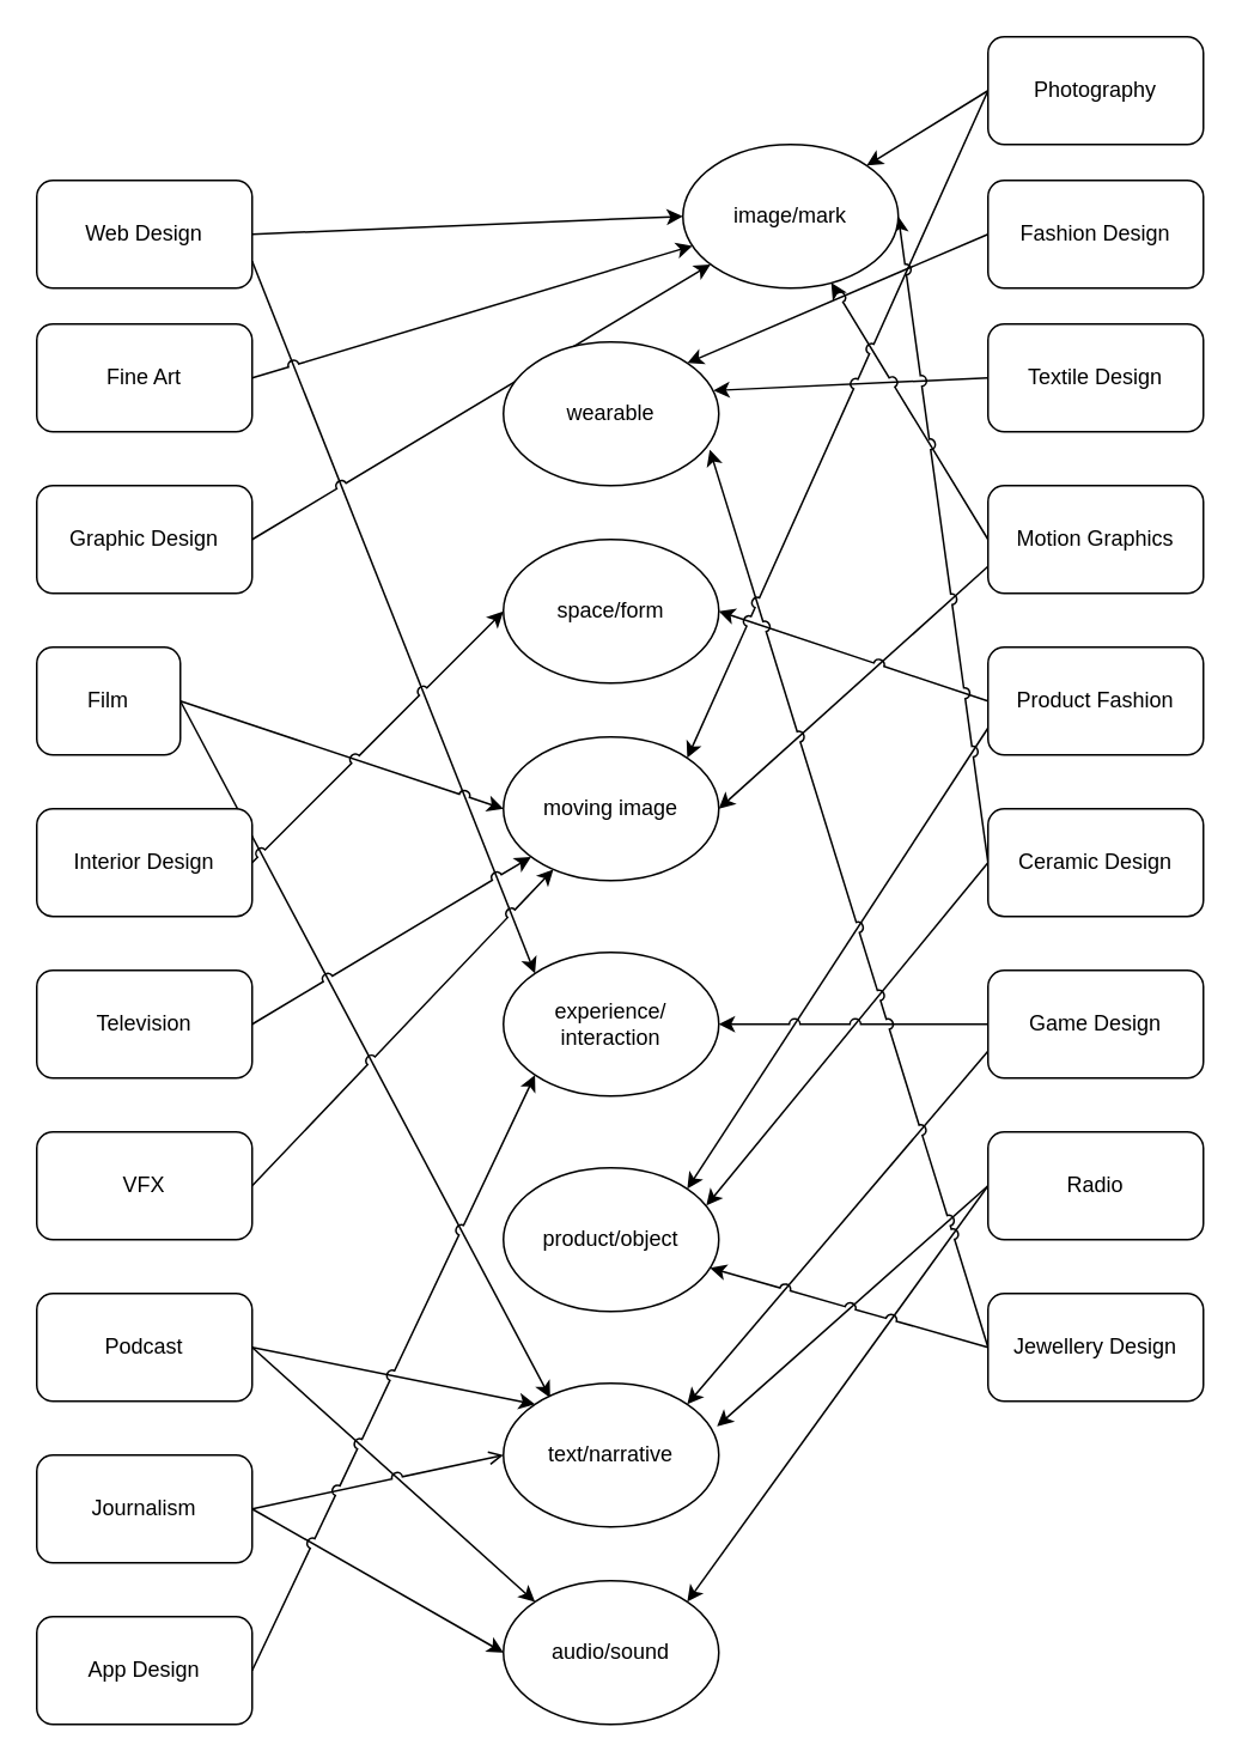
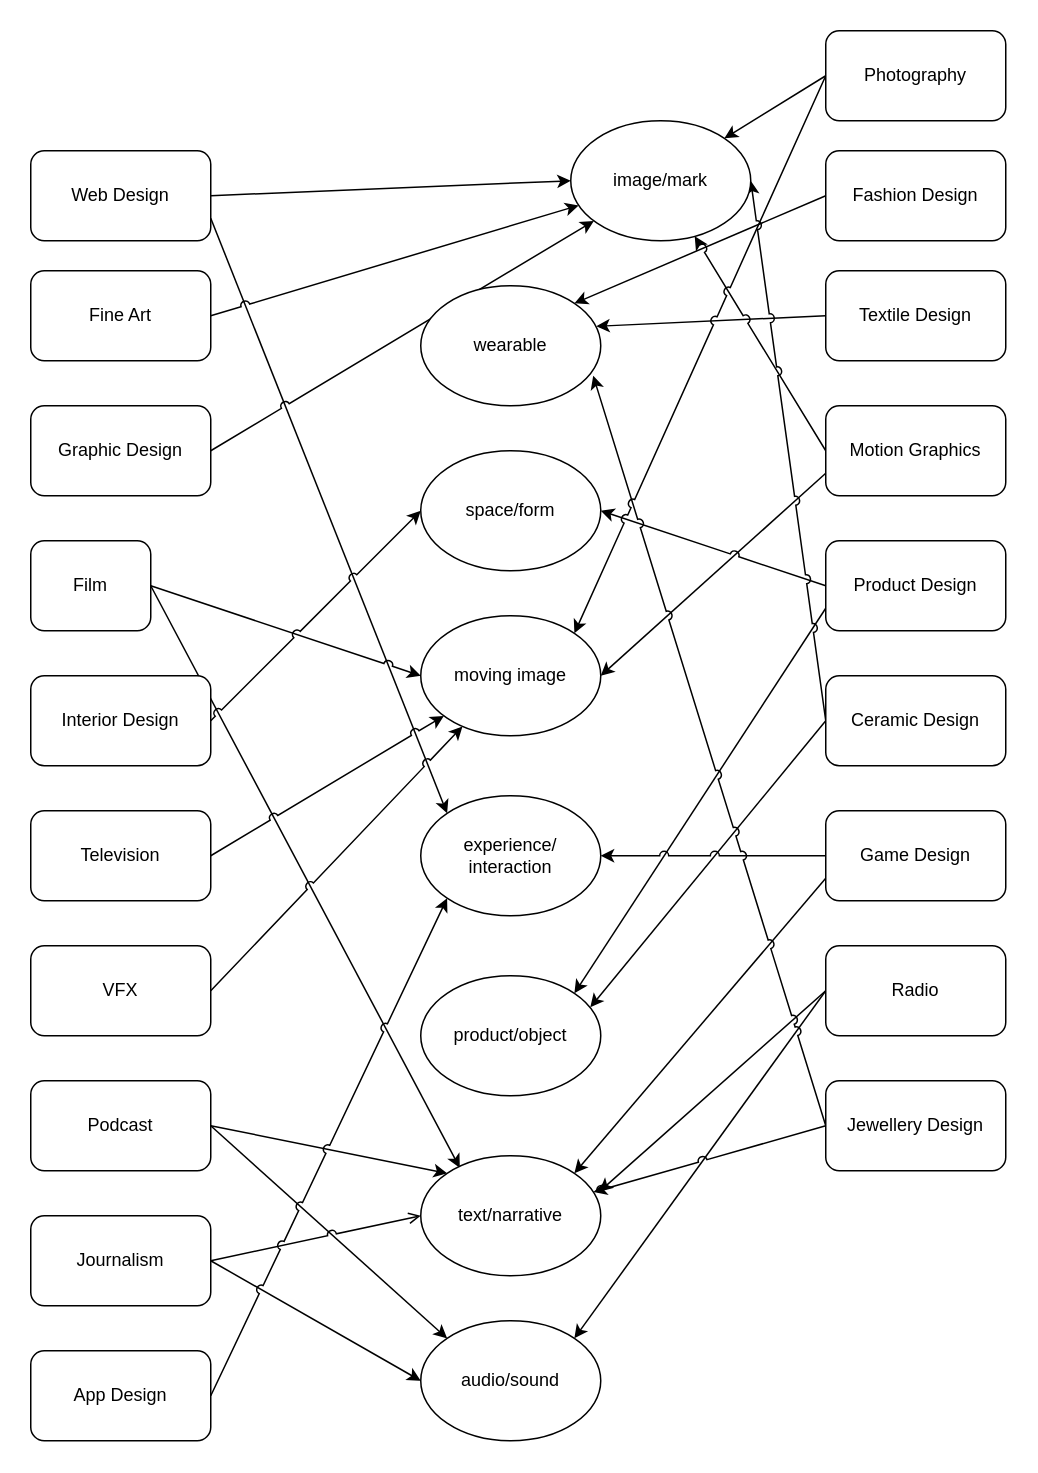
  <mxCell id="0" />
  <mxCell id="1" parent="0" />
  <mxCell id="2" style="rounded=0;orthogonalLoop=1;jettySize=auto;html=1;exitX=1;exitY=0.5;exitDx=0;exitDy=0;entryX=0;entryY=0.5;entryDx=0;entryDy=0;fontSize=12;jumpStyle=arc;" edge="1" parent="1" source="4" target="51"><mxGeometry relative="1" as="geometry" /></mxCell>
  <mxCell id="3" style="edgeStyle=none;rounded=0;orthogonalLoop=1;jettySize=auto;html=1;exitX=1;exitY=0.75;exitDx=0;exitDy=0;entryX=0;entryY=0;entryDx=0;entryDy=0;fontSize=12;jumpStyle=arc;" edge="1" parent="1" source="4" target="55"><mxGeometry relative="1" as="geometry" /></mxCell>
  <mxCell id="4" value="Web Design" style="rounded=1;whiteSpace=wrap;html=1;" vertex="1" parent="1"><mxGeometry x="20" y="100" width="120" height="60" as="geometry" /></mxCell>
  <mxCell id="5" style="edgeStyle=none;rounded=0;orthogonalLoop=1;jettySize=auto;html=1;exitX=1;exitY=0.5;exitDx=0;exitDy=0;fontSize=12;jumpStyle=arc;" edge="1" parent="1" source="6" target="51"><mxGeometry relative="1" as="geometry" /></mxCell>
  <mxCell id="6" value="Fine Art" style="rounded=1;whiteSpace=wrap;html=1;" vertex="1" parent="1"><mxGeometry x="20" y="180" width="120" height="60" as="geometry" /></mxCell>
  <mxCell id="7" style="edgeStyle=none;rounded=0;orthogonalLoop=1;jettySize=auto;html=1;exitX=1;exitY=0.5;exitDx=0;exitDy=0;fontSize=12;jumpStyle=arc;" edge="1" parent="1" source="8" target="51"><mxGeometry relative="1" as="geometry" /></mxCell>
  <mxCell id="8" value="Graphic Design" style="rounded=1;whiteSpace=wrap;html=1;" vertex="1" parent="1"><mxGeometry x="20" y="270" width="120" height="60" as="geometry" /></mxCell>
  <mxCell id="9" style="edgeStyle=none;rounded=0;jumpStyle=arc;orthogonalLoop=1;jettySize=auto;html=1;exitX=1;exitY=0.5;exitDx=0;exitDy=0;entryX=0;entryY=0.5;entryDx=0;entryDy=0;fontSize=12;" edge="1" parent="1" source="11" target="54"><mxGeometry relative="1" as="geometry" /></mxCell>
  <mxCell id="10" style="edgeStyle=none;rounded=0;jumpStyle=arc;orthogonalLoop=1;jettySize=auto;html=1;exitX=1;exitY=0.5;exitDx=0;exitDy=0;entryX=0.217;entryY=0.1;entryDx=0;entryDy=0;entryPerimeter=0;fontSize=12;" edge="1" parent="1" source="11" target="57"><mxGeometry relative="1" as="geometry" /></mxCell>
  <mxCell id="11" value="Film" style="rounded=1;whiteSpace=wrap;html=1;" vertex="1" parent="1"><mxGeometry x="20" y="360" width="80" height="60" as="geometry" /></mxCell>
  <mxCell id="12" style="edgeStyle=none;rounded=0;jumpStyle=arc;orthogonalLoop=1;jettySize=auto;html=1;exitX=1;exitY=0.5;exitDx=0;exitDy=0;entryX=0;entryY=0.5;entryDx=0;entryDy=0;fontSize=12;" edge="1" parent="1" source="13" target="53"><mxGeometry relative="1" as="geometry" /></mxCell>
  <mxCell id="13" value="Interior Design" style="rounded=1;whiteSpace=wrap;html=1;" vertex="1" parent="1"><mxGeometry x="20" y="450" width="120" height="60" as="geometry" /></mxCell>
  <mxCell id="14" style="edgeStyle=none;rounded=0;jumpStyle=arc;orthogonalLoop=1;jettySize=auto;html=1;exitX=1;exitY=0.5;exitDx=0;exitDy=0;fontSize=12;" edge="1" parent="1" source="15" target="54"><mxGeometry relative="1" as="geometry" /></mxCell>
  <mxCell id="15" value="Television" style="rounded=1;whiteSpace=wrap;html=1;" vertex="1" parent="1"><mxGeometry x="20" y="540" width="120" height="60" as="geometry" /></mxCell>
  <mxCell id="16" style="edgeStyle=none;rounded=0;jumpStyle=arc;orthogonalLoop=1;jettySize=auto;html=1;exitX=1;exitY=0.5;exitDx=0;exitDy=0;fontSize=12;" edge="1" parent="1" source="17" target="54"><mxGeometry relative="1" as="geometry" /></mxCell>
  <mxCell id="17" value="VFX" style="rounded=1;whiteSpace=wrap;html=1;" vertex="1" parent="1"><mxGeometry x="20" y="630" width="120" height="60" as="geometry" /></mxCell>
  <mxCell id="18" style="edgeStyle=none;rounded=0;jumpStyle=arc;orthogonalLoop=1;jettySize=auto;html=1;exitX=1;exitY=0.5;exitDx=0;exitDy=0;entryX=0;entryY=0;entryDx=0;entryDy=0;fontSize=12;" edge="1" parent="1" source="20" target="58"><mxGeometry relative="1" as="geometry" /></mxCell>
  <mxCell id="19" style="edgeStyle=none;rounded=0;jumpStyle=arc;orthogonalLoop=1;jettySize=auto;html=1;exitX=1;exitY=0.5;exitDx=0;exitDy=0;entryX=0;entryY=0;entryDx=0;entryDy=0;fontSize=12;" edge="1" parent="1" source="20" target="57"><mxGeometry relative="1" as="geometry" /></mxCell>
  <mxCell id="20" value="Podcast" style="rounded=1;whiteSpace=wrap;html=1;" vertex="1" parent="1"><mxGeometry x="20" y="720" width="120" height="60" as="geometry" /></mxCell>
  <mxCell id="21" style="edgeStyle=none;rounded=0;jumpStyle=arc;orthogonalLoop=1;jettySize=auto;html=1;exitX=1;exitY=0.5;exitDx=0;exitDy=0;entryX=0;entryY=0.5;entryDx=0;entryDy=0;fontSize=12;endArrow=open;" edge="1" parent="1" source="23" target="57"><mxGeometry relative="1" as="geometry" /></mxCell>
  <mxCell id="22" style="edgeStyle=none;rounded=0;jumpStyle=arc;orthogonalLoop=1;jettySize=auto;html=1;exitX=1;exitY=0.5;exitDx=0;exitDy=0;entryX=0;entryY=0.5;entryDx=0;entryDy=0;fontSize=12;" edge="1" parent="1" source="23" target="58"><mxGeometry relative="1" as="geometry" /></mxCell>
  <mxCell id="23" value="Journalism" style="rounded=1;whiteSpace=wrap;html=1;" vertex="1" parent="1"><mxGeometry x="20" y="810" width="120" height="60" as="geometry" /></mxCell>
  <mxCell id="24" style="edgeStyle=none;rounded=0;jumpStyle=arc;orthogonalLoop=1;jettySize=auto;html=1;exitX=1;exitY=0.5;exitDx=0;exitDy=0;entryX=0;entryY=1;entryDx=0;entryDy=0;fontSize=12;" edge="1" parent="1" source="25" target="55"><mxGeometry relative="1" as="geometry" /></mxCell>
  <mxCell id="25" value="App Design" style="rounded=1;whiteSpace=wrap;html=1;" vertex="1" parent="1"><mxGeometry x="20" y="900" width="120" height="60" as="geometry" /></mxCell>
  <mxCell id="26" style="edgeStyle=none;rounded=0;jumpStyle=arc;orthogonalLoop=1;jettySize=auto;html=1;exitX=0;exitY=0.5;exitDx=0;exitDy=0;entryX=1;entryY=0;entryDx=0;entryDy=0;fontSize=12;" edge="1" parent="1" source="27" target="52"><mxGeometry relative="1" as="geometry" /></mxCell>
  <mxCell id="27" value="Fashion Design" style="rounded=1;whiteSpace=wrap;html=1;fontSize=12;strokeWidth=1;" vertex="1" parent="1"><mxGeometry x="550" y="100" width="120" height="60" as="geometry" /></mxCell>
  <mxCell id="28" style="edgeStyle=none;rounded=0;jumpStyle=arc;orthogonalLoop=1;jettySize=auto;html=1;exitX=0;exitY=0.5;exitDx=0;exitDy=0;entryX=0.975;entryY=0.338;entryDx=0;entryDy=0;entryPerimeter=0;fontSize=12;" edge="1" parent="1" source="29" target="52"><mxGeometry relative="1" as="geometry" /></mxCell>
  <mxCell id="29" value="Textile Design" style="rounded=1;whiteSpace=wrap;html=1;fontSize=12;strokeWidth=1;" vertex="1" parent="1"><mxGeometry x="550" y="180" width="120" height="60" as="geometry" /></mxCell>
  <mxCell id="30" style="edgeStyle=none;rounded=0;jumpStyle=arc;orthogonalLoop=1;jettySize=auto;html=1;exitX=0;exitY=0.5;exitDx=0;exitDy=0;fontSize=12;" edge="1" parent="1" source="32" target="51"><mxGeometry relative="1" as="geometry" /></mxCell>
  <mxCell id="31" style="edgeStyle=none;rounded=0;jumpStyle=arc;orthogonalLoop=1;jettySize=auto;html=1;exitX=0;exitY=0.75;exitDx=0;exitDy=0;fontSize=12;entryX=1;entryY=0.5;entryDx=0;entryDy=0;" edge="1" parent="1" source="32" target="54"><mxGeometry relative="1" as="geometry" /></mxCell>
  <mxCell id="32" value="Motion Graphics" style="rounded=1;whiteSpace=wrap;html=1;fontSize=12;strokeWidth=1;" vertex="1" parent="1"><mxGeometry x="550" y="270" width="120" height="60" as="geometry" /></mxCell>
  <mxCell id="33" style="edgeStyle=none;rounded=0;jumpStyle=arc;orthogonalLoop=1;jettySize=auto;html=1;exitX=0;exitY=0.5;exitDx=0;exitDy=0;entryX=1;entryY=0.5;entryDx=0;entryDy=0;fontSize=12;" edge="1" parent="1" source="35" target="53"><mxGeometry relative="1" as="geometry" /></mxCell>
  <mxCell id="34" style="edgeStyle=none;rounded=0;jumpStyle=arc;orthogonalLoop=1;jettySize=auto;html=1;exitX=0;exitY=0.75;exitDx=0;exitDy=0;entryX=1;entryY=0;entryDx=0;entryDy=0;fontSize=12;" edge="1" parent="1" source="35" target="56"><mxGeometry relative="1" as="geometry" /></mxCell>
- <mxCell id="35" value="Product Fashion" style="rounded=1;whiteSpace=wrap;html=1;fontSize=12;strokeWidth=1;" vertex="1" parent="1"><mxGeometry x="550" y="360" width="120" height="60" as="geometry" /></mxCell>
+ <mxCell id="35" value="Product Design" style="rounded=1;whiteSpace=wrap;html=1;fontSize=12;strokeWidth=1;" vertex="1" parent="1"><mxGeometry x="550" y="360" width="120" height="60" as="geometry" /></mxCell>
  <mxCell id="36" style="edgeStyle=none;rounded=0;jumpStyle=arc;orthogonalLoop=1;jettySize=auto;html=1;exitX=0;exitY=0.5;exitDx=0;exitDy=0;entryX=0.942;entryY=0.263;entryDx=0;entryDy=0;entryPerimeter=0;fontSize=12;" edge="1" parent="1" source="38" target="56"><mxGeometry relative="1" as="geometry" /></mxCell>
  <mxCell id="37" style="edgeStyle=none;rounded=0;jumpStyle=arc;orthogonalLoop=1;jettySize=auto;html=1;exitX=0;exitY=0.5;exitDx=0;exitDy=0;entryX=1;entryY=0.5;entryDx=0;entryDy=0;fontSize=12;" edge="1" parent="1" source="38" target="51"><mxGeometry relative="1" as="geometry" /></mxCell>
  <mxCell id="38" value="Ceramic Design" style="rounded=1;whiteSpace=wrap;html=1;fontSize=12;strokeWidth=1;" vertex="1" parent="1"><mxGeometry x="550" y="450" width="120" height="60" as="geometry" /></mxCell>
  <mxCell id="39" style="edgeStyle=none;rounded=0;jumpStyle=arc;orthogonalLoop=1;jettySize=auto;html=1;exitX=0;exitY=0.5;exitDx=0;exitDy=0;entryX=1;entryY=0.5;entryDx=0;entryDy=0;fontSize=12;" edge="1" parent="1" source="41" target="55"><mxGeometry relative="1" as="geometry" /></mxCell>
  <mxCell id="40" style="edgeStyle=none;rounded=0;jumpStyle=arc;orthogonalLoop=1;jettySize=auto;html=1;exitX=0;exitY=0.75;exitDx=0;exitDy=0;entryX=1;entryY=0;entryDx=0;entryDy=0;fontSize=12;" edge="1" parent="1" source="41" target="57"><mxGeometry relative="1" as="geometry" /></mxCell>
  <mxCell id="41" value="Game Design" style="rounded=1;whiteSpace=wrap;html=1;fontSize=12;strokeWidth=1;" vertex="1" parent="1"><mxGeometry x="550" y="540" width="120" height="60" as="geometry" /></mxCell>
  <mxCell id="42" style="edgeStyle=none;rounded=0;jumpStyle=arc;orthogonalLoop=1;jettySize=auto;html=1;exitX=0;exitY=0.5;exitDx=0;exitDy=0;entryX=1;entryY=0;entryDx=0;entryDy=0;fontSize=12;" edge="1" parent="1" source="44" target="58"><mxGeometry relative="1" as="geometry" /></mxCell>
  <mxCell id="43" style="edgeStyle=none;rounded=0;jumpStyle=arc;orthogonalLoop=1;jettySize=auto;html=1;exitX=0;exitY=0.5;exitDx=0;exitDy=0;entryX=0.992;entryY=0.3;entryDx=0;entryDy=0;entryPerimeter=0;fontSize=12;" edge="1" parent="1" source="44" target="57"><mxGeometry relative="1" as="geometry" /></mxCell>
  <mxCell id="44" value="Radio" style="rounded=1;whiteSpace=wrap;html=1;fontSize=12;strokeWidth=1;" vertex="1" parent="1"><mxGeometry x="550" y="630" width="120" height="60" as="geometry" /></mxCell>
  <mxCell id="45" style="edgeStyle=none;rounded=0;jumpStyle=arc;orthogonalLoop=1;jettySize=auto;html=1;exitX=0;exitY=0.5;exitDx=0;exitDy=0;entryX=0.958;entryY=0.75;entryDx=0;entryDy=0;entryPerimeter=0;fontSize=12;" edge="1" parent="1" source="47" target="52"><mxGeometry relative="1" as="geometry" /></mxCell>
- <mxCell id="46" style="edgeStyle=none;rounded=0;jumpStyle=arc;orthogonalLoop=1;jettySize=auto;html=1;exitX=0;exitY=0.5;exitDx=0;exitDy=0;fontSize=12;" edge="1" parent="1" source="47" target="56"><mxGeometry relative="1" as="geometry" /></mxCell>
+ <mxCell id="46" style="edgeStyle=none;rounded=0;jumpStyle=arc;orthogonalLoop=1;jettySize=auto;html=1;exitX=0;exitY=0.5;exitDx=0;exitDy=0;fontSize=12;" edge="1" parent="1" source="47" target="57"><mxGeometry relative="1" as="geometry" /></mxCell>
  <mxCell id="47" value="Jewellery Design" style="rounded=1;whiteSpace=wrap;html=1;fontSize=12;strokeWidth=1;" vertex="1" parent="1"><mxGeometry x="550" y="720" width="120" height="60" as="geometry" /></mxCell>
  <mxCell id="48" style="edgeStyle=none;rounded=0;jumpStyle=arc;orthogonalLoop=1;jettySize=auto;html=1;exitX=0;exitY=0.5;exitDx=0;exitDy=0;entryX=1;entryY=0;entryDx=0;entryDy=0;fontSize=12;" edge="1" parent="1" source="50" target="51"><mxGeometry relative="1" as="geometry" /></mxCell>
  <mxCell id="49" style="edgeStyle=none;rounded=0;jumpStyle=arc;orthogonalLoop=1;jettySize=auto;html=1;exitX=0;exitY=0.5;exitDx=0;exitDy=0;entryX=1;entryY=0;entryDx=0;entryDy=0;fontSize=12;" edge="1" parent="1" source="50" target="54"><mxGeometry relative="1" as="geometry" /></mxCell>
  <mxCell id="50" value="Photography" style="rounded=1;whiteSpace=wrap;html=1;fontSize=12;strokeWidth=1;" vertex="1" parent="1"><mxGeometry x="550" y="20" width="120" height="60" as="geometry" /></mxCell>
  <mxCell id="51" value="image/mark" style="ellipse;whiteSpace=wrap;html=1;rounded=1;fontSize=12;strokeWidth=1;" vertex="1" parent="1"><mxGeometry x="380" y="80" width="120" height="80" as="geometry" /></mxCell>
  <mxCell id="52" value="wearable" style="ellipse;whiteSpace=wrap;html=1;rounded=1;fontSize=12;strokeWidth=1;" vertex="1" parent="1"><mxGeometry x="280" y="190" width="120" height="80" as="geometry" /></mxCell>
  <mxCell id="53" value="space/form" style="ellipse;whiteSpace=wrap;html=1;rounded=1;fontSize=12;strokeWidth=1;" vertex="1" parent="1"><mxGeometry x="280" y="300" width="120" height="80" as="geometry" /></mxCell>
  <mxCell id="54" value="moving image" style="ellipse;whiteSpace=wrap;html=1;rounded=1;fontSize=12;strokeWidth=1;" vertex="1" parent="1"><mxGeometry x="280" y="410" width="120" height="80" as="geometry" /></mxCell>
  <mxCell id="55" value="experience/&lt;br&gt;interaction" style="ellipse;whiteSpace=wrap;html=1;rounded=1;fontSize=12;strokeWidth=1;" vertex="1" parent="1"><mxGeometry x="280" y="530" width="120" height="80" as="geometry" /></mxCell>
  <mxCell id="56" value="product/object" style="ellipse;whiteSpace=wrap;html=1;rounded=1;fontSize=12;strokeWidth=1;" vertex="1" parent="1"><mxGeometry x="280" y="650" width="120" height="80" as="geometry" /></mxCell>
  <mxCell id="57" value="text/narrative" style="ellipse;whiteSpace=wrap;html=1;rounded=1;fontSize=12;strokeWidth=1;" vertex="1" parent="1"><mxGeometry x="280" y="770" width="120" height="80" as="geometry" /></mxCell>
  <mxCell id="58" value="audio/sound" style="ellipse;whiteSpace=wrap;html=1;rounded=1;fontSize=12;strokeWidth=1;" vertex="1" parent="1"><mxGeometry x="280" y="880" width="120" height="80" as="geometry" /></mxCell>
